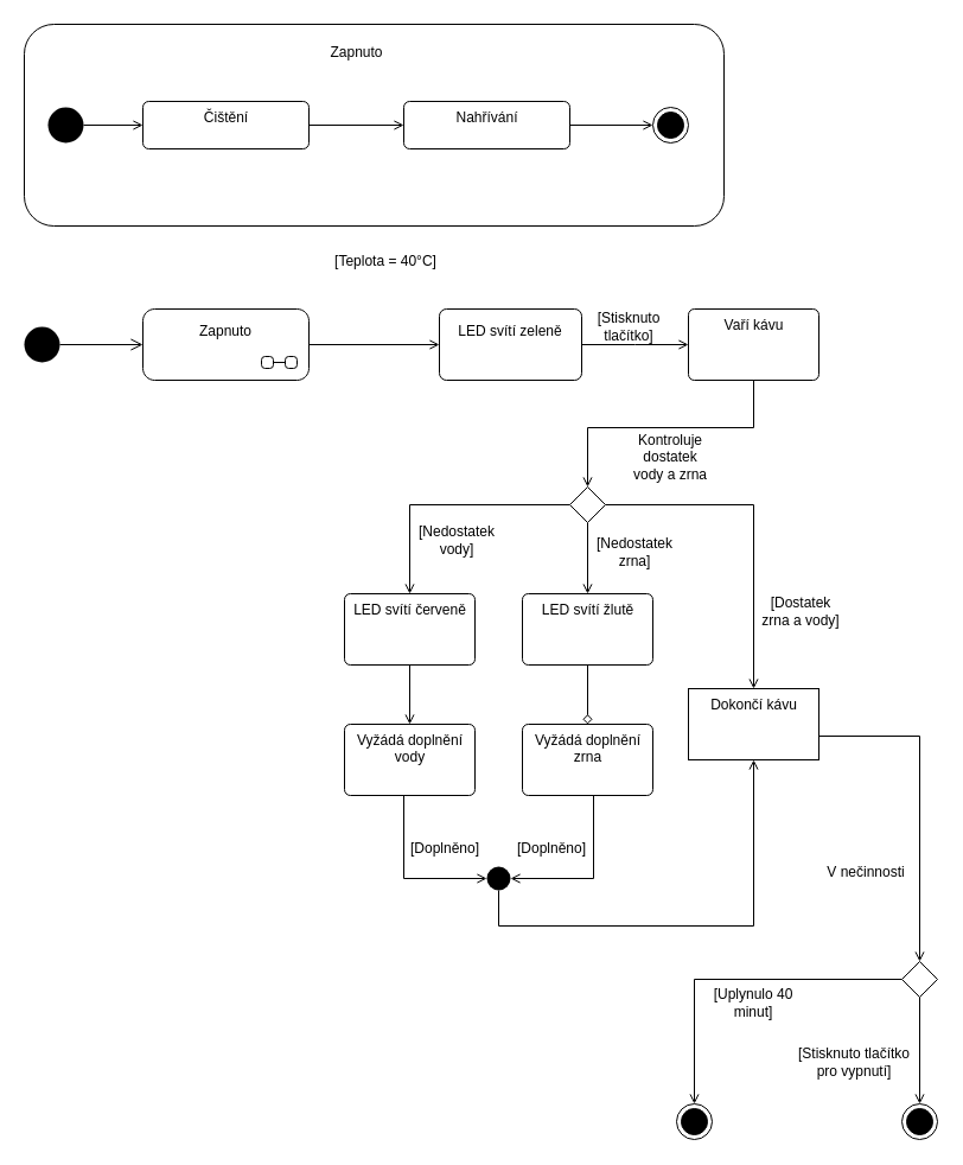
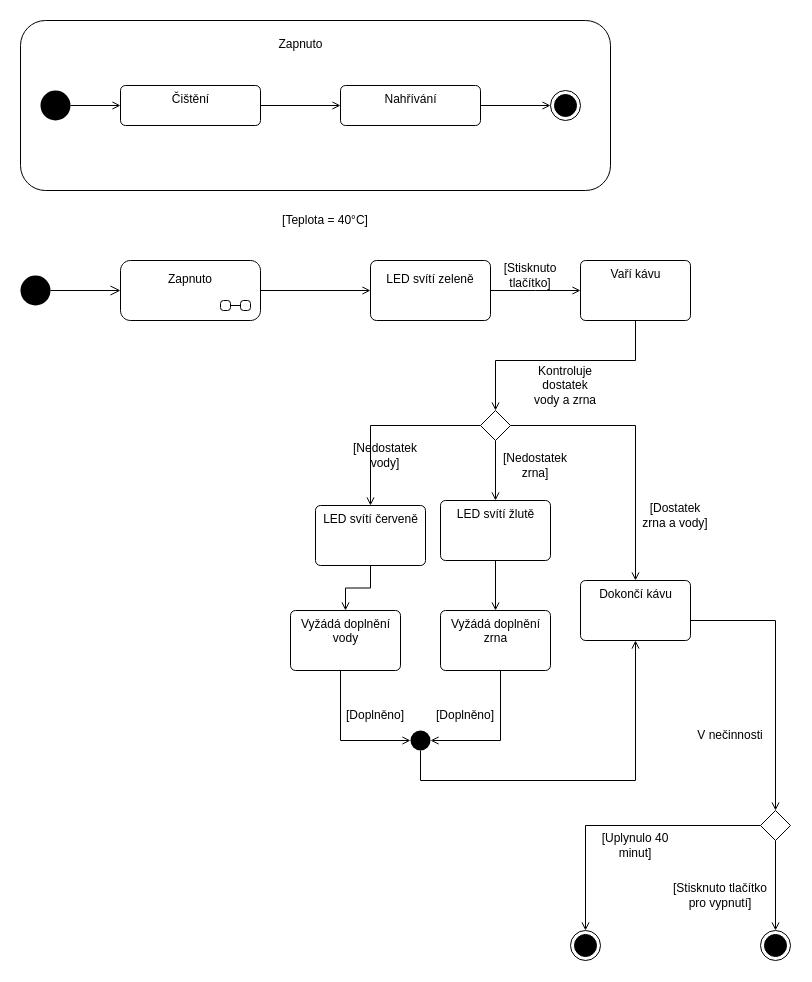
  <mxCell id="0" />
  <mxCell id="1" parent="0" />
  <mxCell id="2" value="" style="edgeStyle=orthogonalEdgeStyle;html=1;verticalAlign=bottom;endArrow=open;endSize=8;strokeColor=#000000;rounded=0;entryX=0;entryY=0.5;entryDx=0;entryDy=0;" edge="1" parent="1"><mxGeometry relative="1" as="geometry"><mxPoint x="120" y="290" as="targetPoint" /><mxPoint x="50" y="290" as="sourcePoint" /></mxGeometry></mxCell>
  <mxCell id="3" value="" style="ellipse;fillColor=#000000;strokeColor=none;" vertex="1" parent="1"><mxGeometry x="20" y="275" width="30" height="30" as="geometry" /></mxCell>
  <mxCell id="4" value="" style="edgeStyle=orthogonalEdgeStyle;rounded=0;orthogonalLoop=1;jettySize=auto;html=1;endArrow=open;endFill=0;strokeColor=#000000;" edge="1" parent="1" source="5" target="15"><mxGeometry relative="1" as="geometry" /></mxCell>
  <mxCell id="5" value="Zapnuto" style="shape=umlState;rounded=1;verticalAlign=top;spacingTop=5;umlStateSymbol=collapseState;absoluteArcSize=1;arcSize=10;strokeColor=#000000;" vertex="1" parent="1"><mxGeometry x="120" y="260" width="140" height="60" as="geometry" /></mxCell>
  <mxCell id="6" value="Zapnuto" style="html=1;align=center;verticalAlign=top;rounded=1;absoluteArcSize=1;arcSize=50;dashed=0;spacingTop=10;spacingRight=30;strokeColor=#000000;" vertex="1" parent="1"><mxGeometry x="20" y="20" width="590" height="170" as="geometry" /></mxCell>
  <mxCell id="7" value="" style="edgeStyle=orthogonalEdgeStyle;rounded=0;orthogonalLoop=1;jettySize=auto;html=1;strokeColor=#000000;endArrow=open;endFill=0;" edge="1" parent="1" source="8" target="10"><mxGeometry relative="1" as="geometry" /></mxCell>
  <mxCell id="8" value="" style="ellipse;fillColor=#000000;strokeColor=none;" vertex="1" parent="1"><mxGeometry x="40" y="90" width="30" height="30" as="geometry" /></mxCell>
  <mxCell id="9" value="" style="edgeStyle=orthogonalEdgeStyle;rounded=0;orthogonalLoop=1;jettySize=auto;html=1;endArrow=open;endFill=0;strokeColor=#000000;" edge="1" parent="1" source="10" target="12"><mxGeometry relative="1" as="geometry" /></mxCell>
  <mxCell id="10" value="Čištění" style="html=1;align=center;verticalAlign=top;rounded=1;absoluteArcSize=1;arcSize=10;dashed=0;strokeColor=#000000;" vertex="1" parent="1"><mxGeometry x="120" y="85" width="140" height="40" as="geometry" /></mxCell>
  <mxCell id="11" value="" style="edgeStyle=orthogonalEdgeStyle;rounded=0;orthogonalLoop=1;jettySize=auto;html=1;endArrow=open;endFill=0;strokeColor=#000000;" edge="1" parent="1" source="12" target="13"><mxGeometry relative="1" as="geometry" /></mxCell>
  <mxCell id="12" value="Nahřívání" style="html=1;align=center;verticalAlign=top;rounded=1;absoluteArcSize=1;arcSize=10;dashed=0;strokeColor=#000000;" vertex="1" parent="1"><mxGeometry x="340" y="85" width="140" height="40" as="geometry" /></mxCell>
  <mxCell id="13" value="" style="ellipse;html=1;shape=endState;fillColor=#000000;strokeColor=#000000;" vertex="1" parent="1"><mxGeometry x="550" y="90" width="30" height="30" as="geometry" /></mxCell>
  <mxCell id="14" value="" style="edgeStyle=orthogonalEdgeStyle;rounded=0;orthogonalLoop=1;jettySize=auto;html=1;endArrow=open;endFill=0;strokeColor=#000000;" edge="1" parent="1" source="15"><mxGeometry relative="1" as="geometry"><mxPoint x="580" y="290" as="targetPoint" /></mxGeometry></mxCell>
  <mxCell id="15" value="LED svítí zeleně" style="whiteSpace=wrap;html=1;verticalAlign=top;strokeColor=#000000;rounded=1;spacingTop=5;arcSize=10;" vertex="1" parent="1"><mxGeometry x="370" y="260" width="120" height="60" as="geometry" /></mxCell>
  <mxCell id="16" value="[Teplota = 40°C]" style="text;html=1;strokeColor=none;fillColor=none;align=center;verticalAlign=middle;whiteSpace=wrap;rounded=0;" vertex="1" parent="1"><mxGeometry x="275" y="205" width="100" height="30" as="geometry" /></mxCell>
  <mxCell id="17" value="[Stisknuto tlačítko]" style="text;html=1;strokeColor=none;fillColor=none;align=center;verticalAlign=middle;whiteSpace=wrap;rounded=0;" vertex="1" parent="1"><mxGeometry x="490" y="260" width="80" height="30" as="geometry" /></mxCell>
  <mxCell id="18" value="" style="edgeStyle=orthogonalEdgeStyle;rounded=0;orthogonalLoop=1;jettySize=auto;html=1;endArrow=open;endFill=0;strokeColor=#000000;" edge="1" parent="1" source="19" target="23"><mxGeometry relative="1" as="geometry"><mxPoint x="635" y="400" as="targetPoint" /><Array as="points"><mxPoint x="635" y="360" /><mxPoint x="495" y="360" /></Array></mxGeometry></mxCell>
  <mxCell id="19" value="Vaří kávu" style="html=1;align=center;verticalAlign=top;rounded=1;absoluteArcSize=1;arcSize=10;dashed=0;strokeColor=#000000;" vertex="1" parent="1"><mxGeometry x="580" y="260" width="110" height="60" as="geometry" /></mxCell>
  <mxCell id="20" value="" style="edgeStyle=orthogonalEdgeStyle;rounded=0;orthogonalLoop=1;jettySize=auto;html=1;endArrow=open;endFill=0;strokeColor=#000000;entryX=0.5;entryY=0;entryDx=0;entryDy=0;" edge="1" parent="1" source="23" target="26"><mxGeometry relative="1" as="geometry"><mxPoint x="635" y="495" as="targetPoint" /></mxGeometry></mxCell>
  <mxCell id="21" style="edgeStyle=orthogonalEdgeStyle;rounded=0;orthogonalLoop=1;jettySize=auto;html=1;entryX=0.5;entryY=0;entryDx=0;entryDy=0;endArrow=open;endFill=0;strokeColor=#000000;" edge="1" parent="1" source="23" target="28"><mxGeometry relative="1" as="geometry" /></mxCell>
  <mxCell id="22" style="edgeStyle=orthogonalEdgeStyle;rounded=0;orthogonalLoop=1;jettySize=auto;html=1;entryX=0.5;entryY=0;entryDx=0;entryDy=0;endArrow=open;endFill=0;strokeColor=#000000;" edge="1" parent="1" source="23" target="30"><mxGeometry relative="1" as="geometry" /></mxCell>
  <mxCell id="23" value="" style="rhombus;strokeColor=#000000;" vertex="1" parent="1"><mxGeometry x="480" y="410" width="30" height="30" as="geometry" /></mxCell>
  <mxCell id="24" value="Kontroluje dostatek vody a zrna" style="text;html=1;strokeColor=none;fillColor=none;align=center;verticalAlign=middle;whiteSpace=wrap;rounded=0;" vertex="1" parent="1"><mxGeometry x="530" y="370" width="70" height="30" as="geometry" /></mxCell>
  <mxCell id="25" value="" style="edgeStyle=orthogonalEdgeStyle;rounded=0;orthogonalLoop=1;jettySize=auto;html=1;endArrow=open;endFill=0;strokeColor=#000000;entryX=0.5;entryY=0;entryDx=0;entryDy=0;" edge="1" parent="1" source="26" target="48"><mxGeometry relative="1" as="geometry"><mxPoint x="730" y="800" as="targetPoint" /><Array as="points"><mxPoint x="775" y="620" /></Array></mxGeometry></mxCell>
- <mxCell id="26" value="Dokončí kávu" style="html=1;align=center;verticalAlign=top;absoluteArcSize=1;arcSize=10;dashed=0;strokeColor=#000000;rounded=0;" vertex="1" parent="1"><mxGeometry x="580" y="580" width="110" height="60" as="geometry" /></mxCell>
- <mxCell id="27" value="" style="edgeStyle=orthogonalEdgeStyle;rounded=0;orthogonalLoop=1;jettySize=auto;html=1;endArrow=diamond;endFill=0;strokeColor=#000000;" edge="1" parent="1" source="28" target="39"><mxGeometry relative="1" as="geometry" /></mxCell>
+ <mxCell id="26" value="Dokončí kávu" style="html=1;align=center;verticalAlign=top;rounded=1;absoluteArcSize=1;arcSize=10;dashed=0;strokeColor=#000000;" vertex="1" parent="1"><mxGeometry x="580" y="580" width="110" height="60" as="geometry" /></mxCell>
+ <mxCell id="27" value="" style="edgeStyle=orthogonalEdgeStyle;rounded=0;orthogonalLoop=1;jettySize=auto;html=1;endArrow=open;endFill=0;strokeColor=#000000;" edge="1" parent="1" source="28" target="39"><mxGeometry relative="1" as="geometry" /></mxCell>
  <mxCell id="28" value="LED svítí žlutě" style="html=1;align=center;verticalAlign=top;rounded=1;absoluteArcSize=1;arcSize=10;dashed=0;strokeColor=#000000;" vertex="1" parent="1"><mxGeometry x="440" y="500" width="110" height="60" as="geometry" /></mxCell>
  <mxCell id="29" value="" style="edgeStyle=orthogonalEdgeStyle;rounded=0;orthogonalLoop=1;jettySize=auto;html=1;endArrow=open;endFill=0;strokeColor=#000000;" edge="1" parent="1" source="30" target="37"><mxGeometry relative="1" as="geometry" /></mxCell>
- <mxCell id="30" value="LED svítí červeně" style="html=1;align=center;verticalAlign=top;rounded=1;absoluteArcSize=1;arcSize=10;dashed=0;strokeColor=#000000;" vertex="1" parent="1"><mxGeometry x="290" y="500" width="110" height="60" as="geometry" /></mxCell>
+ <mxCell id="30" value="LED svítí červeně" style="html=1;align=center;verticalAlign=top;rounded=1;absoluteArcSize=1;arcSize=10;dashed=0;strokeColor=#000000;" vertex="1" parent="1"><mxGeometry x="315" y="505" width="110" height="60" as="geometry" /></mxCell>
  <mxCell id="31" value="[Nedostatek vody]" style="text;html=1;strokeColor=none;fillColor=none;align=center;verticalAlign=middle;whiteSpace=wrap;rounded=0;" vertex="1" parent="1"><mxGeometry x="350" y="440" width="70" height="30" as="geometry" /></mxCell>
  <mxCell id="32" value="[Nedostatek zrna]" style="text;html=1;strokeColor=none;fillColor=none;align=center;verticalAlign=middle;whiteSpace=wrap;rounded=0;" vertex="1" parent="1"><mxGeometry x="500" y="450" width="70" height="30" as="geometry" /></mxCell>
  <mxCell id="33" value="[Dostatek zrna a vody]" style="text;html=1;strokeColor=none;fillColor=none;align=center;verticalAlign=middle;whiteSpace=wrap;rounded=0;" vertex="1" parent="1"><mxGeometry x="640" y="500" width="70" height="30" as="geometry" /></mxCell>
  <mxCell id="34" style="edgeStyle=orthogonalEdgeStyle;rounded=0;orthogonalLoop=1;jettySize=auto;html=1;entryX=0.5;entryY=1;entryDx=0;entryDy=0;endArrow=open;endFill=0;strokeColor=#000000;" edge="1" parent="1" source="35" target="26"><mxGeometry relative="1" as="geometry"><Array as="points"><mxPoint x="420" y="780" /><mxPoint x="635" y="780" /></Array></mxGeometry></mxCell>
  <mxCell id="35" value="" style="ellipse;fillColor=#000000;strokeColor=none;" vertex="1" parent="1"><mxGeometry x="410" y="730" width="20" height="20" as="geometry" /></mxCell>
  <mxCell id="36" style="edgeStyle=orthogonalEdgeStyle;rounded=0;orthogonalLoop=1;jettySize=auto;html=1;entryX=0;entryY=0.5;entryDx=0;entryDy=0;endArrow=open;endFill=0;strokeColor=#000000;" edge="1" parent="1" source="37" target="35"><mxGeometry relative="1" as="geometry"><Array as="points"><mxPoint x="340" y="740" /></Array></mxGeometry></mxCell>
  <mxCell id="37" value="Vyžádá doplnění&lt;br&gt;vody" style="html=1;align=center;verticalAlign=top;rounded=1;absoluteArcSize=1;arcSize=10;dashed=0;strokeColor=#000000;" vertex="1" parent="1"><mxGeometry x="290" y="610" width="110" height="60" as="geometry" /></mxCell>
  <mxCell id="38" style="edgeStyle=orthogonalEdgeStyle;rounded=0;orthogonalLoop=1;jettySize=auto;html=1;entryX=1;entryY=0.5;entryDx=0;entryDy=0;endArrow=open;endFill=0;strokeColor=#000000;" edge="1" parent="1" source="39" target="35"><mxGeometry relative="1" as="geometry"><Array as="points"><mxPoint x="500" y="740" /></Array></mxGeometry></mxCell>
  <mxCell id="39" value="Vyžádá doplnění&lt;br&gt;zrna" style="html=1;align=center;verticalAlign=top;rounded=1;absoluteArcSize=1;arcSize=10;dashed=0;strokeColor=#000000;" vertex="1" parent="1"><mxGeometry x="440" y="610" width="110" height="60" as="geometry" /></mxCell>
  <mxCell id="40" value="[Doplněno]" style="text;html=1;strokeColor=none;fillColor=none;align=center;verticalAlign=middle;whiteSpace=wrap;rounded=0;" vertex="1" parent="1"><mxGeometry x="340" y="700" width="70" height="30" as="geometry" /></mxCell>
  <mxCell id="41" value="[Doplněno]" style="text;html=1;strokeColor=none;fillColor=none;align=center;verticalAlign=middle;whiteSpace=wrap;rounded=0;" vertex="1" parent="1"><mxGeometry x="430" y="700" width="70" height="30" as="geometry" /></mxCell>
  <mxCell id="42" value="" style="edgeStyle=orthogonalEdgeStyle;rounded=0;orthogonalLoop=1;jettySize=auto;html=1;endArrow=open;endFill=0;strokeColor=#000000;exitX=0.5;exitY=1;exitDx=0;exitDy=0;" edge="1" parent="1" source="48" target="44"><mxGeometry relative="1" as="geometry"><mxPoint x="730" y="860" as="sourcePoint" /></mxGeometry></mxCell>
  <mxCell id="43" style="edgeStyle=orthogonalEdgeStyle;rounded=0;orthogonalLoop=1;jettySize=auto;html=1;entryX=0.5;entryY=0;entryDx=0;entryDy=0;endArrow=open;endFill=0;strokeColor=#000000;" edge="1" parent="1" source="48" target="46"><mxGeometry relative="1" as="geometry"><mxPoint x="710" y="820" as="sourcePoint" /></mxGeometry></mxCell>
  <mxCell id="44" value="" style="ellipse;html=1;shape=endState;fillColor=#000000;strokeColor=#000000;" vertex="1" parent="1"><mxGeometry x="760" y="930" width="30" height="30" as="geometry" /></mxCell>
  <mxCell id="45" value="[Stisknuto tlačítko pro vypnutí]" style="text;html=1;strokeColor=none;fillColor=none;align=center;verticalAlign=middle;whiteSpace=wrap;rounded=0;" vertex="1" parent="1"><mxGeometry x="670" y="880" width="100" height="30" as="geometry" /></mxCell>
  <mxCell id="46" value="" style="ellipse;html=1;shape=endState;fillColor=#000000;strokeColor=#000000;" vertex="1" parent="1"><mxGeometry x="570" y="930" width="30" height="30" as="geometry" /></mxCell>
  <mxCell id="47" value="[Uplynulo 40 minut]" style="text;html=1;strokeColor=none;fillColor=none;align=center;verticalAlign=middle;whiteSpace=wrap;rounded=0;" vertex="1" parent="1"><mxGeometry x="585" y="830" width="100" height="30" as="geometry" /></mxCell>
  <mxCell id="48" value="" style="rhombus;strokeColor=#000000;" vertex="1" parent="1"><mxGeometry x="760" y="810" width="30" height="30" as="geometry" /></mxCell>
  <mxCell id="49" value="V nečinnosti" style="text;html=1;strokeColor=none;fillColor=none;align=center;verticalAlign=middle;whiteSpace=wrap;rounded=0;" vertex="1" parent="1"><mxGeometry x="685" y="720" width="90" height="30" as="geometry" /></mxCell>
